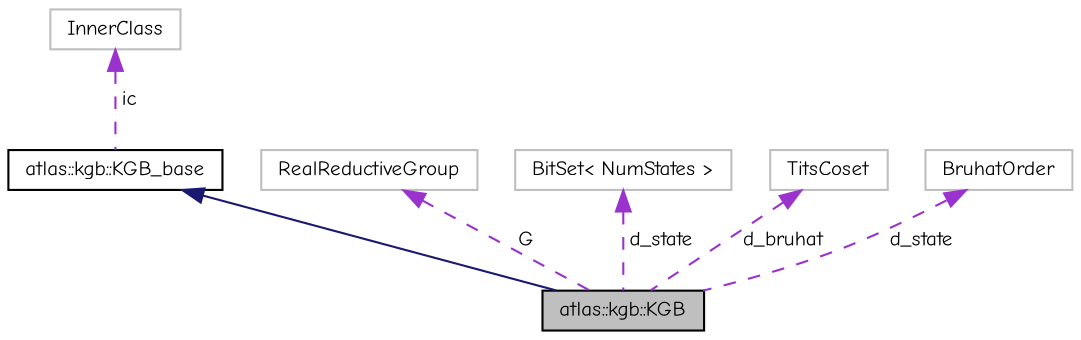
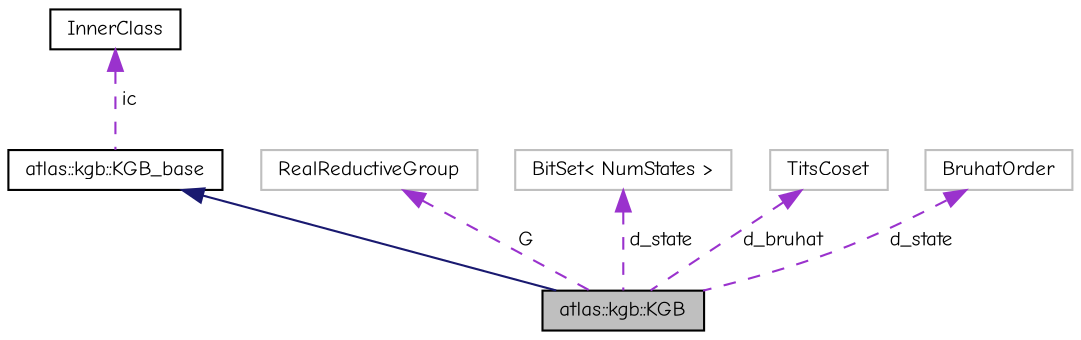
  digraph {
    fontname="Comic Neue"
    node [color=grey75 fillcolor=white fontname="Comic Neue" fontsize=10 shape=record style=filled]
    edge [color=darkorchid3 dir=back fontname="Comic Neue" fontsize=10 labelfontname=Helvetica labelfontsize=10 style=dashed]
    n1 [color=black fillcolor=grey75 fontcolor=black height=0.2 label="atlas::kgb::KGB" width=0.4]
    n2 [color=black height=0.2 label="atlas::kgb::KGB_base" width=0.4]
-   n3 [height=0.2 label=InnerClass width=0.4]
+   n3 [color=black height=0.2 label=InnerClass width=0.4]
    n4 [height=0.2 label=RealReductiveGroup width=0.4]
    n5 [height=0.2 label="BitSet\< NumStates \>" width=0.4]
    n6 [height=0.2 label=TitsCoset width=0.4]
    n7 [height=0.2 label=BruhatOrder width=0.4]
    n2 -> n1 [color=midnightblue style=solid]
    n3 -> n2 [label=" ic"]
    n4 -> n1 [label=" G"]
    n5 -> n1 [label=" d_state"]
    n6 -> n1 [label=" d_bruhat"]
    n7 -> n1 [label=" d_state"]
  }
